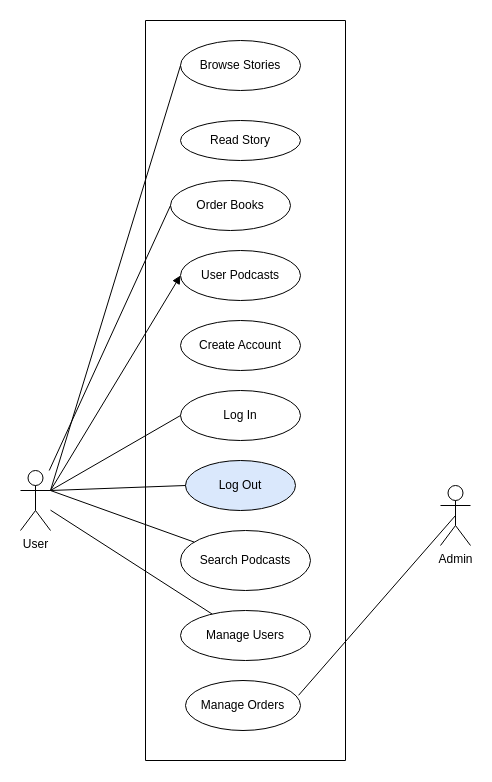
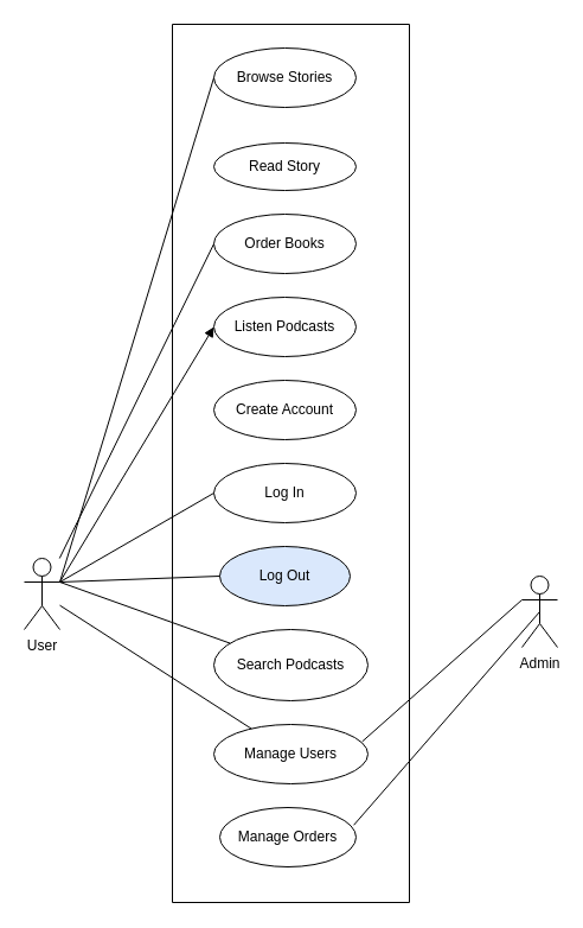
  <mxCell id="0" />
  <mxCell id="1" parent="0" />
  <mxCell id="2" value="User" style="shape=umlActor;verticalLabelPosition=bottom;verticalAlign=top;html=1;" vertex="1" parent="1"><mxGeometry x="20" y="470" width="30" height="60" as="geometry" /></mxCell>
  <mxCell id="3" value="Admin" style="shape=umlActor;verticalLabelPosition=bottom;verticalAlign=top;html=1;" vertex="1" parent="1"><mxGeometry x="440" y="485" width="30" height="60" as="geometry" /></mxCell>
  <mxCell id="4" value="Browse Stories" style="ellipse;whiteSpace=wrap;html=1;" vertex="1" parent="1"><mxGeometry x="180" y="40" width="120" height="50" as="geometry" /></mxCell>
  <mxCell id="5" value="Read Story" style="ellipse;whiteSpace=wrap;html=1;" vertex="1" parent="1"><mxGeometry x="180" y="120" width="120" height="40" as="geometry" /></mxCell>
- <mxCell id="6" value="Order Books" style="ellipse;whiteSpace=wrap;html=1;" vertex="1" parent="1"><mxGeometry x="170" y="180" width="120" height="50" as="geometry" /></mxCell>
- <mxCell id="7" value="User Podcasts" style="ellipse;whiteSpace=wrap;html=1;" vertex="1" parent="1"><mxGeometry x="180" y="250" width="120" height="50" as="geometry" /></mxCell>
+ <mxCell id="6" value="Order Books" style="ellipse;whiteSpace=wrap;html=1;" vertex="1" parent="1"><mxGeometry x="180" y="180" width="120" height="50" as="geometry" /></mxCell>
+ <mxCell id="7" value="Listen Podcasts" style="ellipse;whiteSpace=wrap;html=1;" vertex="1" parent="1"><mxGeometry x="180" y="250" width="120" height="50" as="geometry" /></mxCell>
  <mxCell id="8" value="Create Account" style="ellipse;whiteSpace=wrap;html=1;" vertex="1" parent="1"><mxGeometry x="180" y="320" width="120" height="50" as="geometry" /></mxCell>
  <mxCell id="9" value="Log In" style="ellipse;whiteSpace=wrap;html=1;" vertex="1" parent="1"><mxGeometry x="180" y="390" width="120" height="50" as="geometry" /></mxCell>
  <mxCell id="10" value="Log Out" style="ellipse;whiteSpace=wrap;html=1;fillColor=#dae8fc;" vertex="1" parent="1"><mxGeometry x="185" y="460" width="110" height="50" as="geometry" /></mxCell>
  <mxCell id="11" value="Search Podcasts" style="ellipse;whiteSpace=wrap;html=1;" vertex="1" parent="1"><mxGeometry x="180" y="530" width="130" height="60" as="geometry" /></mxCell>
  <mxCell id="12" value="Manage Users" style="ellipse;whiteSpace=wrap;html=1;" vertex="1" parent="1"><mxGeometry x="180" y="610" width="130" height="50" as="geometry" /></mxCell>
  <mxCell id="13" value="Manage Orders" style="ellipse;whiteSpace=wrap;html=1;" vertex="1" parent="1"><mxGeometry x="185" y="680" width="115" height="50" as="geometry" /></mxCell>
  <mxCell id="14" value="" style="endArrow=none;html=1;exitX=1;exitY=0.333;exitDx=0;exitDy=0;exitPerimeter=0;entryX=0;entryY=0.5;entryDx=0;entryDy=0;" edge="1" parent="1" source="2" target="4"><mxGeometry width="50" height="50" relative="1" as="geometry"><mxPoint x="100" y="320" as="sourcePoint" /><mxPoint x="160" y="60" as="targetPoint" /></mxGeometry></mxCell>
  <mxCell id="15" value="" style="endArrow=none;html=1;" edge="1" parent="1" source="2" target="12"><mxGeometry width="50" height="50" relative="1" as="geometry"><mxPoint x="100" y="320" as="sourcePoint" /><mxPoint x="160" y="140" as="targetPoint" /></mxGeometry></mxCell>
  <mxCell id="16" value="" style="endArrow=none;html=1;entryX=0;entryY=0.5;entryDx=0;entryDy=0;" edge="1" parent="1" source="2" target="6"><mxGeometry width="50" height="50" relative="1" as="geometry"><mxPoint x="100" y="320" as="sourcePoint" /><mxPoint x="160" y="210" as="targetPoint" /></mxGeometry></mxCell>
  <mxCell id="17" value="" style="endArrow=block;html=1;exitX=1;exitY=0.333;exitDx=0;exitDy=0;exitPerimeter=0;entryX=0;entryY=0.5;entryDx=0;entryDy=0;" edge="1" parent="1" source="2" target="7"><mxGeometry width="50" height="50" relative="1" as="geometry"><mxPoint x="100" y="320" as="sourcePoint" /><mxPoint x="165" y="265" as="targetPoint" /></mxGeometry></mxCell>
  <mxCell id="18" value="" style="swimlane;startSize=0;" vertex="1" parent="1"><mxGeometry x="145" y="20" width="200" height="740" as="geometry" /></mxCell>
  <mxCell id="19" value="" style="endArrow=none;html=1;entryX=0;entryY=0.5;entryDx=0;entryDy=0;" edge="1" parent="1" target="9"><mxGeometry width="50" height="50" relative="1" as="geometry"><mxPoint x="50" y="490" as="sourcePoint" /><mxPoint x="150" y="410" as="targetPoint" /></mxGeometry></mxCell>
  <mxCell id="20" value="" style="endArrow=none;html=1;entryX=0;entryY=0.5;entryDx=0;entryDy=0;" edge="1" parent="1" target="10"><mxGeometry width="50" height="50" relative="1" as="geometry"><mxPoint x="50" y="490" as="sourcePoint" /><mxPoint x="150" y="410" as="targetPoint" /><Array as="points" /></mxGeometry></mxCell>
  <mxCell id="21" value="" style="endArrow=none;html=1;" edge="1" parent="1" target="11"><mxGeometry width="50" height="50" relative="1" as="geometry"><mxPoint x="50" y="490" as="sourcePoint" /><mxPoint x="150" y="410" as="targetPoint" /></mxGeometry></mxCell>
+ <mxCell id="22" value="" style="endArrow=none;html=1;entryX=0;entryY=0.333;entryDx=0;entryDy=0;entryPerimeter=0;exitX=0.963;exitY=0.288;exitDx=0;exitDy=0;exitPerimeter=0;" edge="1" parent="1" source="12" target="3"><mxGeometry width="50" height="50" relative="1" as="geometry"><mxPoint x="100" y="590" as="sourcePoint" /><mxPoint x="150" y="540" as="targetPoint" /></mxGeometry></mxCell>
  <mxCell id="23" value="" style="endArrow=none;html=1;entryX=0.5;entryY=0.5;entryDx=0;entryDy=0;entryPerimeter=0;exitX=0.983;exitY=0.296;exitDx=0;exitDy=0;exitPerimeter=0;" edge="1" parent="1" source="13" target="3"><mxGeometry width="50" height="50" relative="1" as="geometry"><mxPoint x="370" y="585" as="sourcePoint" /><mxPoint x="420" y="535" as="targetPoint" /></mxGeometry></mxCell>
